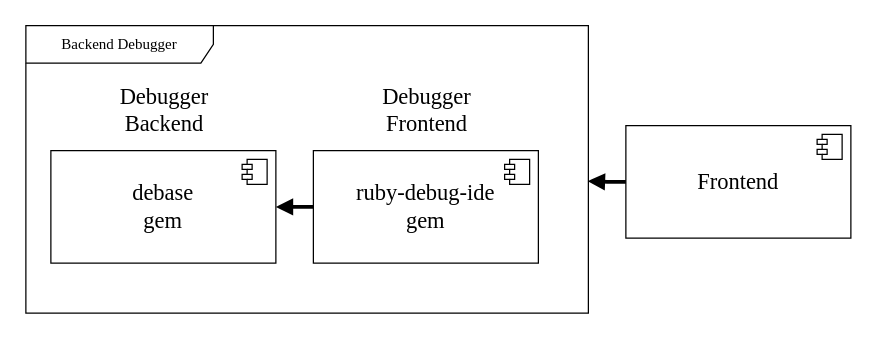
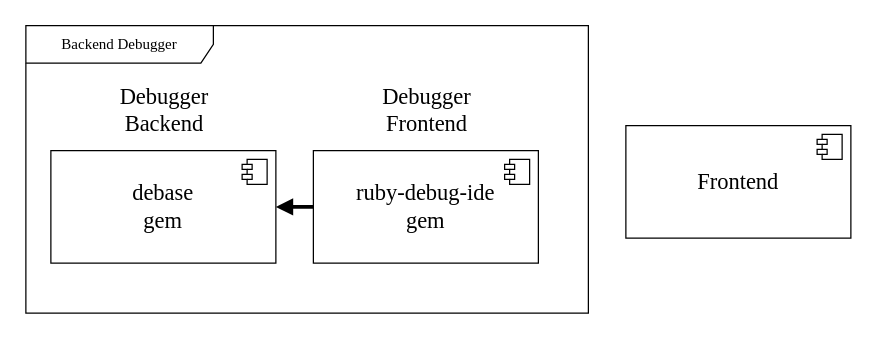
  <mxCell id="0" />
  <mxCell id="1" parent="0" />
  <mxCell id="2" value="&lt;font style=&quot;font-size: 18px;&quot; data-font-src=&quot;https://fonts.googleapis.com/css?family=Montserrat&quot;&gt;Frontend&lt;/font&gt;" style="html=1;dropTarget=0;whiteSpace=wrap;fontStyle=0;fontFamily=Montserrat;fontSource=https%3A%2F%2Ffonts.googleapis.com%2Fcss%3Ffamily%3DMontserrat;" parent="1" vertex="1"><mxGeometry x="500" y="100" width="180" height="90" as="geometry" /></mxCell>
  <mxCell id="3" value="" style="shape=module;jettyWidth=8;jettyHeight=4;fontStyle=0;fontFamily=Montserrat;fontSource=https%3A%2F%2Ffonts.googleapis.com%2Fcss%3Ffamily%3DMontserrat;" parent="2" vertex="1"><mxGeometry x="1" width="20" height="20" relative="1" as="geometry"><mxPoint x="-27" y="7" as="offset" /></mxGeometry></mxCell>
  <mxCell id="4" value="&lt;font style=&quot;font-size: 18px;&quot; data-font-src=&quot;https://fonts.googleapis.com/css?family=Montserrat&quot;&gt;ruby-debug-ide&lt;br&gt;gem&lt;/font&gt;" style="html=1;dropTarget=0;whiteSpace=wrap;fontStyle=0;fontFamily=Montserrat;fontSource=https%3A%2F%2Ffonts.googleapis.com%2Fcss%3Ffamily%3DMontserrat;" parent="1" vertex="1"><mxGeometry x="250" y="120" width="180" height="90" as="geometry" /></mxCell>
  <mxCell id="5" value="" style="shape=module;jettyWidth=8;jettyHeight=4;fontStyle=0;fontFamily=Montserrat;fontSource=https%3A%2F%2Ffonts.googleapis.com%2Fcss%3Ffamily%3DMontserrat;" parent="4" vertex="1"><mxGeometry x="1" width="20" height="20" relative="1" as="geometry"><mxPoint x="-27" y="7" as="offset" /></mxGeometry></mxCell>
  <mxCell id="6" value="&lt;font data-font-src=&quot;https://fonts.googleapis.com/css?family=Montserrat&quot; style=&quot;font-size: 18px;&quot;&gt;debase&lt;br&gt;gem&lt;/font&gt;" style="html=1;dropTarget=0;whiteSpace=wrap;fontStyle=0;fontFamily=Montserrat;fontSource=https%3A%2F%2Ffonts.googleapis.com%2Fcss%3Ffamily%3DMontserrat;" parent="1" vertex="1"><mxGeometry x="40" y="120" width="180" height="90" as="geometry" /></mxCell>
  <mxCell id="7" value="" style="shape=module;jettyWidth=8;jettyHeight=4;fontStyle=0;fontFamily=Montserrat;fontSource=https%3A%2F%2Ffonts.googleapis.com%2Fcss%3Ffamily%3DMontserrat;" parent="6" vertex="1"><mxGeometry x="1" width="20" height="20" relative="1" as="geometry"><mxPoint x="-27" y="7" as="offset" /></mxGeometry></mxCell>
  <mxCell id="8" value="" style="endArrow=block;endFill=1;html=1;edgeStyle=orthogonalEdgeStyle;align=left;verticalAlign=top;rounded=0;entryX=1;entryY=0.5;entryDx=0;entryDy=0;exitX=0;exitY=0.5;exitDx=0;exitDy=0;strokeWidth=3;fontStyle=0;fontFamily=Montserrat;fontSource=https%3A%2F%2Ffonts.googleapis.com%2Fcss%3Ffamily%3DMontserrat;" parent="1" source="4" target="6" edge="1"><mxGeometry x="-1" relative="1" as="geometry"><mxPoint x="310" y="190" as="sourcePoint" /><mxPoint x="470" y="190" as="targetPoint" /></mxGeometry></mxCell>
- <mxCell id="9" value="" style="endArrow=block;endFill=1;html=1;edgeStyle=orthogonalEdgeStyle;align=left;verticalAlign=top;rounded=0;entryX=0.999;entryY=0.541;entryDx=0;entryDy=0;exitX=0;exitY=0.5;exitDx=0;exitDy=0;strokeWidth=3;entryPerimeter=0;fontStyle=0;fontFamily=Montserrat;fontSource=https%3A%2F%2Ffonts.googleapis.com%2Fcss%3Ffamily%3DMontserrat;" parent="1" source="2" target="12" edge="1"><mxGeometry x="-1" relative="1" as="geometry"><mxPoint x="520" y="250" as="sourcePoint" /><mxPoint x="430" y="250" as="targetPoint" /><mxPoint as="offset" /></mxGeometry></mxCell>
  <mxCell id="10" value="&lt;div style=&quot;text-align: center;&quot;&gt;&lt;font&gt;&lt;span style=&quot;font-size: 18px;&quot;&gt;Debugger Backend&lt;/span&gt;&lt;/font&gt;&lt;/div&gt;" style="text;whiteSpace=wrap;html=1;fontStyle=0;fontFamily=Montserrat;fontSource=https%3A%2F%2Ffonts.googleapis.com%2Fcss%3Ffamily%3DMontserrat;" parent="1" vertex="1"><mxGeometry x="80" y="60" width="100" height="60" as="geometry" /></mxCell>
  <mxCell id="11" value="&lt;div style=&quot;text-align: center;&quot;&gt;&lt;font&gt;&lt;span style=&quot;font-size: 18px;&quot;&gt;Debugger Frontend&lt;/span&gt;&lt;/font&gt;&lt;/div&gt;" style="text;whiteSpace=wrap;html=1;fontStyle=0;fontFamily=Montserrat;fontSource=https%3A%2F%2Ffonts.googleapis.com%2Fcss%3Ffamily%3DMontserrat;" parent="1" vertex="1"><mxGeometry x="290" y="60" width="100" height="60" as="geometry" /></mxCell>
  <mxCell id="12" value="&lt;font data-font-src=&quot;https://fonts.googleapis.com/css?family=Montserrat&quot; face=&quot;Montserrat&quot;&gt;Backend Debugger&lt;/font&gt;" style="shape=umlFrame;whiteSpace=wrap;html=1;pointerEvents=0;width=150;height=30;movable=1;resizable=1;rotatable=1;deletable=1;editable=1;locked=0;connectable=1;" parent="1" vertex="1"><mxGeometry x="20" y="20" width="450" height="230" as="geometry" /></mxCell>
